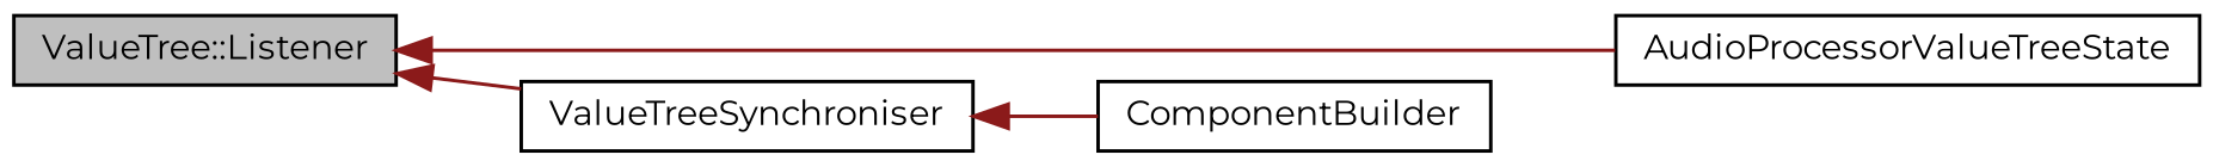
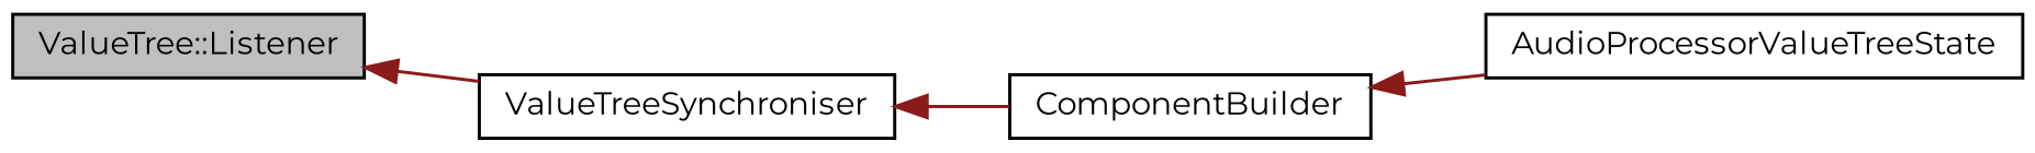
  digraph {
    fontname=Montserrat
    rankdir=LR
    node [color=black fontname=Montserrat fontsize=10 shape=record]
    edge [color=firebrick4 dir=back fontname=Montserrat fontsize=10 labelfontname=Helvetica labelfontsize=10 style=solid]
    n1 [fillcolor=grey75 fontcolor=black height=0.2 label="ValueTree::Listener" style=filled width=0.4]
    n2 [height=0.2 label=AudioProcessorValueTreeState width=0.4]
    n3 [height=0.2 label=ValueTreeSynchroniser width=0.4]
    n4 [height=0.2 label=ComponentBuilder width=0.4]
-   n1 -> n2
+   n4 -> n2
    n1 -> n3
    n3 -> n4
  }
